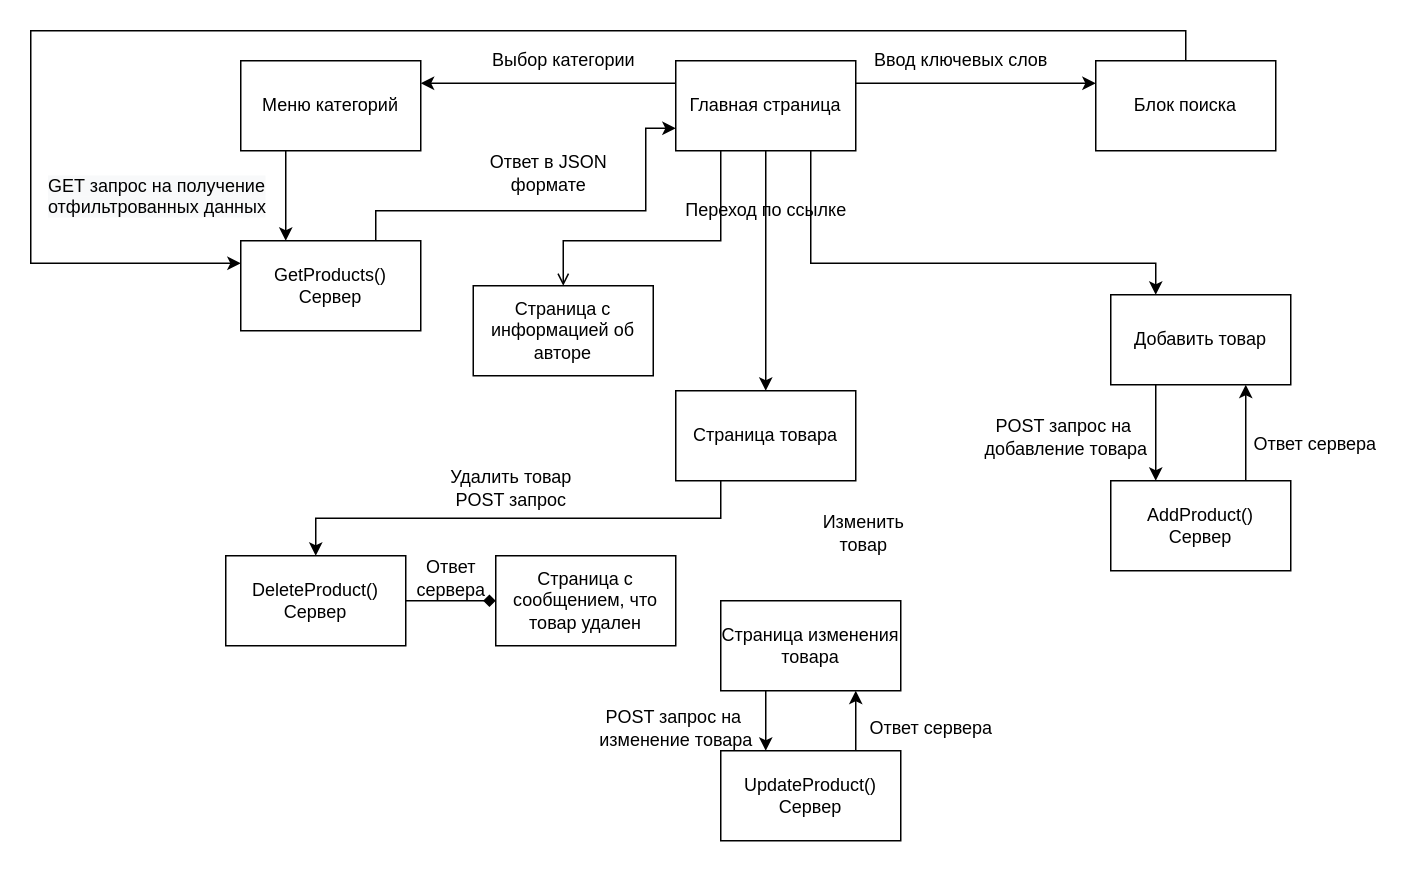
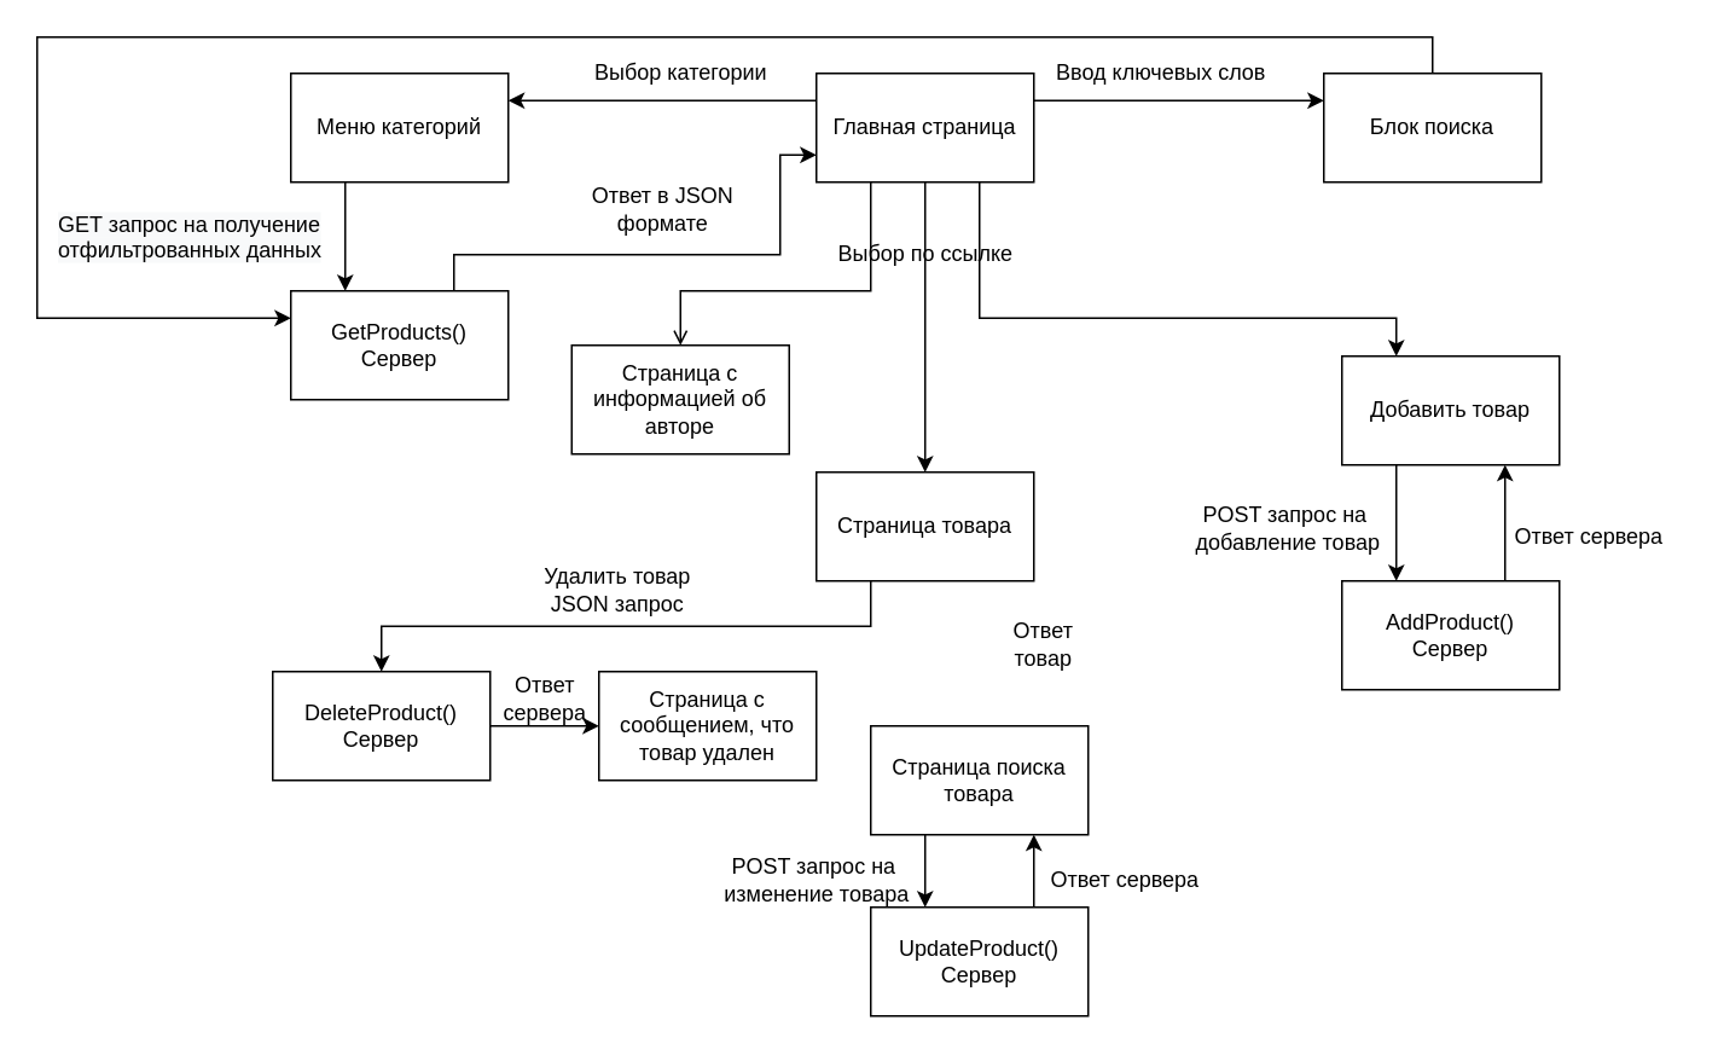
  <mxCell id="0" />
  <mxCell id="1" parent="0" />
  <mxCell id="2" style="edgeStyle=orthogonalEdgeStyle;rounded=0;orthogonalLoop=1;jettySize=auto;html=1;exitX=0;exitY=0.25;exitDx=0;exitDy=0;entryX=1;entryY=0.25;entryDx=0;entryDy=0;" edge="1" parent="1" source="7" target="9"><mxGeometry relative="1" as="geometry" /></mxCell>
  <mxCell id="3" style="edgeStyle=orthogonalEdgeStyle;rounded=0;orthogonalLoop=1;jettySize=auto;html=1;exitX=1;exitY=0.25;exitDx=0;exitDy=0;entryX=0;entryY=0.25;entryDx=0;entryDy=0;" edge="1" parent="1" source="7" target="13"><mxGeometry relative="1" as="geometry" /></mxCell>
  <mxCell id="4" style="edgeStyle=orthogonalEdgeStyle;rounded=0;orthogonalLoop=1;jettySize=auto;html=1;exitX=0.5;exitY=1;exitDx=0;exitDy=0;entryX=0.5;entryY=0;entryDx=0;entryDy=0;" edge="1" parent="1" source="7" target="19"><mxGeometry relative="1" as="geometry" /></mxCell>
  <mxCell id="5" style="edgeStyle=orthogonalEdgeStyle;rounded=0;orthogonalLoop=1;jettySize=auto;html=1;exitX=0.75;exitY=1;exitDx=0;exitDy=0;entryX=0.25;entryY=0;entryDx=0;entryDy=0;" edge="1" parent="1" source="7" target="22"><mxGeometry relative="1" as="geometry"><Array as="points"><mxPoint x="540" y="175" /><mxPoint x="770" y="175" /></Array></mxGeometry></mxCell>
  <mxCell id="6" style="edgeStyle=orthogonalEdgeStyle;rounded=0;orthogonalLoop=1;jettySize=auto;html=1;exitX=0.25;exitY=1;exitDx=0;exitDy=0;entryX=0.5;entryY=0;entryDx=0;entryDy=0;endArrow=open;" edge="1" parent="1" source="7" target="39"><mxGeometry relative="1" as="geometry"><Array as="points"><mxPoint x="480" y="160" /><mxPoint x="375" y="160" /></Array></mxGeometry></mxCell>
  <mxCell id="7" value="Главная страница" style="rounded=0;whiteSpace=wrap;html=1;" vertex="1" parent="1"><mxGeometry x="450" y="40" width="120" height="60" as="geometry" /></mxCell>
  <mxCell id="8" style="edgeStyle=orthogonalEdgeStyle;rounded=0;orthogonalLoop=1;jettySize=auto;html=1;exitX=0.25;exitY=1;exitDx=0;exitDy=0;entryX=0.25;entryY=0;entryDx=0;entryDy=0;" edge="1" parent="1" source="9" target="16"><mxGeometry relative="1" as="geometry" /></mxCell>
  <mxCell id="9" value="Меню категорий" style="rounded=0;whiteSpace=wrap;html=1;" vertex="1" parent="1"><mxGeometry x="160" y="40" width="120" height="60" as="geometry" /></mxCell>
  <mxCell id="10" value="Выбор категории&lt;br&gt;" style="text;html=1;align=center;verticalAlign=middle;resizable=0;points=[];autosize=1;" vertex="1" parent="1"><mxGeometry x="320" y="30" width="110" height="20" as="geometry" /></mxCell>
  <mxCell id="11" value="Ответ в JSON&lt;br&gt;формате" style="text;html=1;align=center;verticalAlign=middle;resizable=0;points=[];autosize=1;" vertex="1" parent="1"><mxGeometry x="320" y="100" width="90" height="30" as="geometry" /></mxCell>
  <mxCell id="12" style="edgeStyle=orthogonalEdgeStyle;rounded=0;orthogonalLoop=1;jettySize=auto;html=1;exitX=0.5;exitY=0;exitDx=0;exitDy=0;entryX=0;entryY=0.25;entryDx=0;entryDy=0;" edge="1" parent="1" source="13" target="16"><mxGeometry relative="1" as="geometry"><mxPoint x="90" y="40" as="targetPoint" /><Array as="points"><mxPoint x="790" y="20" /><mxPoint x="20" y="20" /><mxPoint x="20" y="175" /></Array></mxGeometry></mxCell>
  <mxCell id="13" value="Блок поиска" style="rounded=0;whiteSpace=wrap;html=1;" vertex="1" parent="1"><mxGeometry x="730" y="40" width="120" height="60" as="geometry" /></mxCell>
  <mxCell id="14" value="Ввод ключевых слов&lt;br&gt;" style="text;html=1;align=center;verticalAlign=middle;resizable=0;points=[];autosize=1;" vertex="1" parent="1"><mxGeometry x="575" y="30" width="130" height="20" as="geometry" /></mxCell>
  <mxCell id="15" style="edgeStyle=orthogonalEdgeStyle;rounded=0;orthogonalLoop=1;jettySize=auto;html=1;exitX=0.75;exitY=0;exitDx=0;exitDy=0;entryX=0;entryY=0.75;entryDx=0;entryDy=0;" edge="1" parent="1" source="16" target="7"><mxGeometry relative="1" as="geometry"><Array as="points"><mxPoint x="250" y="140" /><mxPoint x="430" y="140" /><mxPoint x="430" y="85" /></Array></mxGeometry></mxCell>
  <mxCell id="16" value="GetProducts()&lt;br&gt;Сервер" style="rounded=0;whiteSpace=wrap;html=1;" vertex="1" parent="1"><mxGeometry x="160" y="160" width="120" height="60" as="geometry" /></mxCell>
  <mxCell id="17" value="&lt;!--StartFragment--&gt;&lt;span style=&quot;color: rgb(0, 0, 0); font-family: Helvetica; font-size: 12px; font-style: normal; font-variant-ligatures: normal; font-variant-caps: normal; font-weight: 400; letter-spacing: normal; orphans: 2; text-align: center; text-indent: 0px; text-transform: none; widows: 2; word-spacing: 0px; -webkit-text-stroke-width: 0px; background-color: rgb(248, 249, 250); text-decoration-style: initial; text-decoration-color: initial; float: none; display: inline !important;&quot;&gt;GET запрос на получение&lt;/span&gt;&lt;br style=&quot;color: rgb(0, 0, 0); font-family: Helvetica; font-size: 12px; font-style: normal; font-variant-ligatures: normal; font-variant-caps: normal; font-weight: 400; letter-spacing: normal; orphans: 2; text-align: center; text-indent: 0px; text-transform: none; widows: 2; word-spacing: 0px; -webkit-text-stroke-width: 0px; background-color: rgb(248, 249, 250); text-decoration-style: initial; text-decoration-color: initial;&quot;&gt;&lt;span style=&quot;color: rgb(0, 0, 0); font-family: Helvetica; font-size: 12px; font-style: normal; font-variant-ligatures: normal; font-variant-caps: normal; font-weight: 400; letter-spacing: normal; orphans: 2; text-align: center; text-indent: 0px; text-transform: none; widows: 2; word-spacing: 0px; -webkit-text-stroke-width: 0px; background-color: rgb(248, 249, 250); text-decoration-style: initial; text-decoration-color: initial; float: none; display: inline !important;&quot;&gt;отфильтрованных данных&lt;/span&gt;&lt;!--EndFragment--&gt;" style="text;whiteSpace=wrap;html=1;" vertex="1" parent="1"><mxGeometry x="30" y="110" width="170" height="40" as="geometry" /></mxCell>
  <mxCell id="18" style="edgeStyle=orthogonalEdgeStyle;rounded=0;orthogonalLoop=1;jettySize=auto;html=1;exitX=0.25;exitY=1;exitDx=0;exitDy=0;entryX=0.5;entryY=0;entryDx=0;entryDy=0;" edge="1" parent="1" source="19" target="28"><mxGeometry relative="1" as="geometry" /></mxCell>
  <mxCell id="19" value="Страница товара" style="rounded=0;whiteSpace=wrap;html=1;" vertex="1" parent="1"><mxGeometry x="450" y="260" width="120" height="60" as="geometry" /></mxCell>
- <mxCell id="20" value="Переход по ссылке" style="text;html=1;align=center;verticalAlign=middle;resizable=0;points=[];autosize=1;" vertex="1" parent="1"><mxGeometry x="450" y="130" width="120" height="20" as="geometry" /></mxCell>
+ <mxCell id="20" value="Выбор по ссылке" style="text;html=1;align=center;verticalAlign=middle;resizable=0;points=[];autosize=1;" vertex="1" parent="1"><mxGeometry x="450" y="130" width="120" height="20" as="geometry" /></mxCell>
  <mxCell id="21" style="edgeStyle=orthogonalEdgeStyle;rounded=0;orthogonalLoop=1;jettySize=auto;html=1;exitX=0.25;exitY=1;exitDx=0;exitDy=0;entryX=0.25;entryY=0;entryDx=0;entryDy=0;" edge="1" parent="1" source="22" target="24"><mxGeometry relative="1" as="geometry" /></mxCell>
  <mxCell id="22" value="Добавить товар" style="rounded=0;whiteSpace=wrap;html=1;" vertex="1" parent="1"><mxGeometry x="740" y="196" width="120" height="60" as="geometry" /></mxCell>
  <mxCell id="23" style="edgeStyle=orthogonalEdgeStyle;rounded=0;orthogonalLoop=1;jettySize=auto;html=1;exitX=0.75;exitY=0;exitDx=0;exitDy=0;entryX=0.75;entryY=1;entryDx=0;entryDy=0;" edge="1" parent="1" source="24" target="22"><mxGeometry relative="1" as="geometry" /></mxCell>
  <mxCell id="24" value="AddProduct()&lt;br&gt;Сервер" style="rounded=0;whiteSpace=wrap;html=1;" vertex="1" parent="1"><mxGeometry x="740" y="320" width="120" height="60" as="geometry" /></mxCell>
- <mxCell id="25" value="POST запрос на&amp;nbsp;&lt;br&gt;добавление товара" style="text;html=1;align=center;verticalAlign=middle;resizable=0;points=[];autosize=1;" vertex="1" parent="1"><mxGeometry x="650" y="276" width="120" height="30" as="geometry" /></mxCell>
+ <mxCell id="25" value="POST запрос на&amp;nbsp;&lt;br&gt;добавление товар" style="text;html=1;align=center;verticalAlign=middle;resizable=0;points=[];autosize=1;" vertex="1" parent="1"><mxGeometry x="650" y="276" width="120" height="30" as="geometry" /></mxCell>
  <mxCell id="26" value="Ответ сервера" style="text;html=1;align=center;verticalAlign=middle;resizable=0;points=[];autosize=1;" vertex="1" parent="1"><mxGeometry x="826" y="286" width="100" height="20" as="geometry" /></mxCell>
- <mxCell id="27" style="edgeStyle=orthogonalEdgeStyle;rounded=0;orthogonalLoop=1;jettySize=auto;html=1;exitX=1;exitY=0.5;exitDx=0;exitDy=0;entryX=0;entryY=0.5;entryDx=0;entryDy=0;endArrow=diamond;" edge="1" parent="1" source="28" target="30"><mxGeometry relative="1" as="geometry" /></mxCell>
+ <mxCell id="27" style="edgeStyle=orthogonalEdgeStyle;rounded=0;orthogonalLoop=1;jettySize=auto;html=1;exitX=1;exitY=0.5;exitDx=0;exitDy=0;entryX=0;entryY=0.5;entryDx=0;entryDy=0;" edge="1" parent="1" source="28" target="30"><mxGeometry relative="1" as="geometry" /></mxCell>
  <mxCell id="28" value="DeleteProduct()&lt;br&gt;Сервер" style="rounded=0;whiteSpace=wrap;html=1;" vertex="1" parent="1"><mxGeometry x="150" y="370" width="120" height="60" as="geometry" /></mxCell>
- <mxCell id="29" value="Удалить товар&lt;br&gt;POST запрос" style="text;html=1;align=center;verticalAlign=middle;resizable=0;points=[];autosize=1;" vertex="1" parent="1"><mxGeometry x="290" y="310" width="100" height="30" as="geometry" /></mxCell>
+ <mxCell id="29" value="Удалить товар&lt;br&gt;JSON запрос" style="text;html=1;align=center;verticalAlign=middle;resizable=0;points=[];autosize=1;" vertex="1" parent="1"><mxGeometry x="290" y="310" width="100" height="30" as="geometry" /></mxCell>
  <mxCell id="30" value="Страница с сообщением, что товар удален" style="rounded=0;whiteSpace=wrap;html=1;" vertex="1" parent="1"><mxGeometry x="330" y="370" width="120" height="60" as="geometry" /></mxCell>
  <mxCell id="31" value="Ответ&lt;br&gt;сервера" style="text;html=1;align=center;verticalAlign=middle;resizable=0;points=[];autosize=1;" vertex="1" parent="1"><mxGeometry x="270" y="370" width="60" height="30" as="geometry" /></mxCell>
  <mxCell id="32" style="edgeStyle=orthogonalEdgeStyle;rounded=0;orthogonalLoop=1;jettySize=auto;html=1;exitX=0.25;exitY=1;exitDx=0;exitDy=0;entryX=0.25;entryY=0;entryDx=0;entryDy=0;" edge="1" parent="1" source="33" target="36"><mxGeometry relative="1" as="geometry" /></mxCell>
- <mxCell id="33" value="Страница изменения товара" style="rounded=0;whiteSpace=wrap;html=1;" vertex="1" parent="1"><mxGeometry x="480" y="400" width="120" height="60" as="geometry" /></mxCell>
- <mxCell id="34" value="Изменить&lt;br&gt;товар" style="text;html=1;align=center;verticalAlign=middle;resizable=0;points=[];autosize=1;" vertex="1" parent="1"><mxGeometry x="540" y="340" width="70" height="30" as="geometry" /></mxCell>
+ <mxCell id="33" value="Страница поиска товара" style="rounded=0;whiteSpace=wrap;html=1;" vertex="1" parent="1"><mxGeometry x="480" y="400" width="120" height="60" as="geometry" /></mxCell>
+ <mxCell id="34" value="Ответ&lt;br&gt;товар" style="text;html=1;align=center;verticalAlign=middle;resizable=0;points=[];autosize=1;" vertex="1" parent="1"><mxGeometry x="540" y="340" width="70" height="30" as="geometry" /></mxCell>
  <mxCell id="35" style="edgeStyle=orthogonalEdgeStyle;rounded=0;orthogonalLoop=1;jettySize=auto;html=1;exitX=0.75;exitY=0;exitDx=0;exitDy=0;entryX=0.75;entryY=1;entryDx=0;entryDy=0;" edge="1" parent="1" source="36" target="33"><mxGeometry relative="1" as="geometry" /></mxCell>
  <mxCell id="36" value="UpdateProduct()&lt;br&gt;Сервер" style="rounded=0;whiteSpace=wrap;html=1;" vertex="1" parent="1"><mxGeometry x="480" y="500" width="120" height="60" as="geometry" /></mxCell>
  <mxCell id="37" value="POST запрос на&amp;nbsp;&lt;br&gt;изменение товара" style="text;html=1;align=center;verticalAlign=middle;resizable=0;points=[];autosize=1;" vertex="1" parent="1"><mxGeometry x="390" y="470" width="120" height="30" as="geometry" /></mxCell>
  <mxCell id="38" value="Ответ сервера" style="text;html=1;align=center;verticalAlign=middle;resizable=0;points=[];autosize=1;" vertex="1" parent="1"><mxGeometry x="570" y="475" width="100" height="20" as="geometry" /></mxCell>
  <mxCell id="39" value="Страница с информацией об авторе" style="rounded=0;whiteSpace=wrap;html=1;" vertex="1" parent="1"><mxGeometry x="315" y="190" width="120" height="60" as="geometry" /></mxCell>
